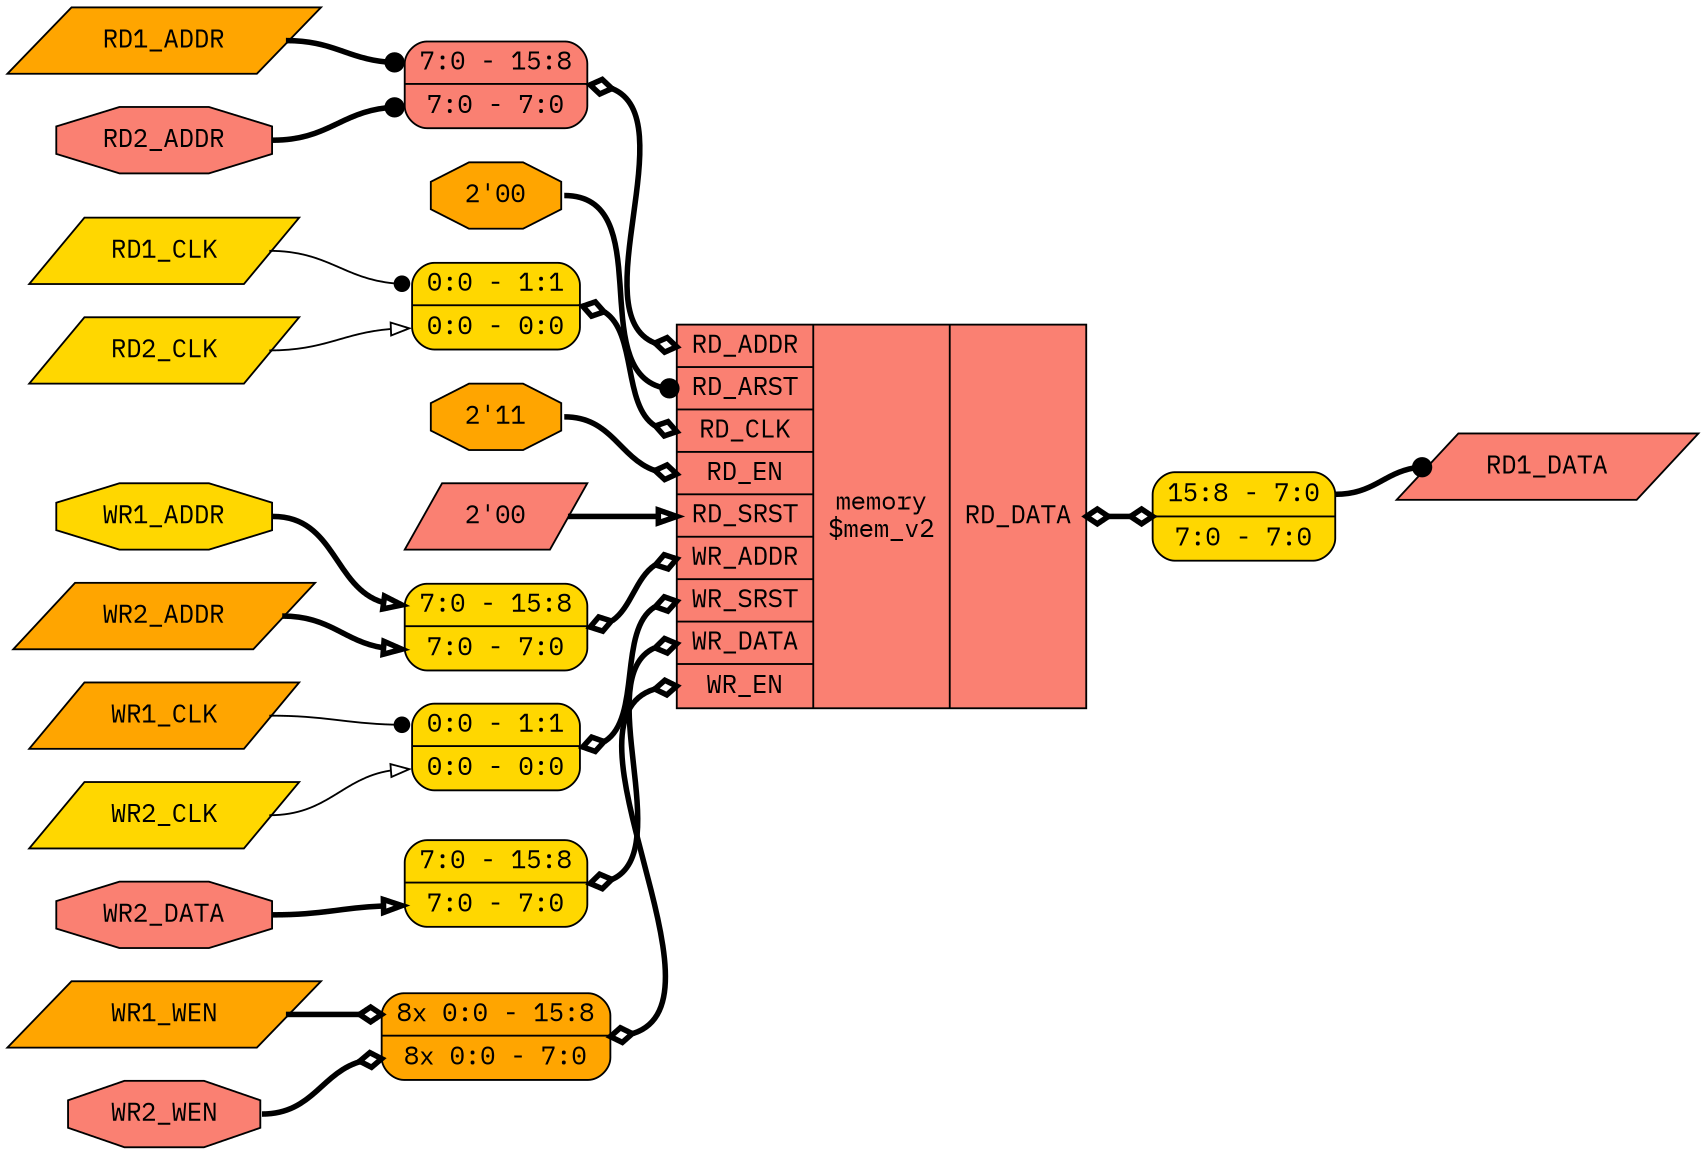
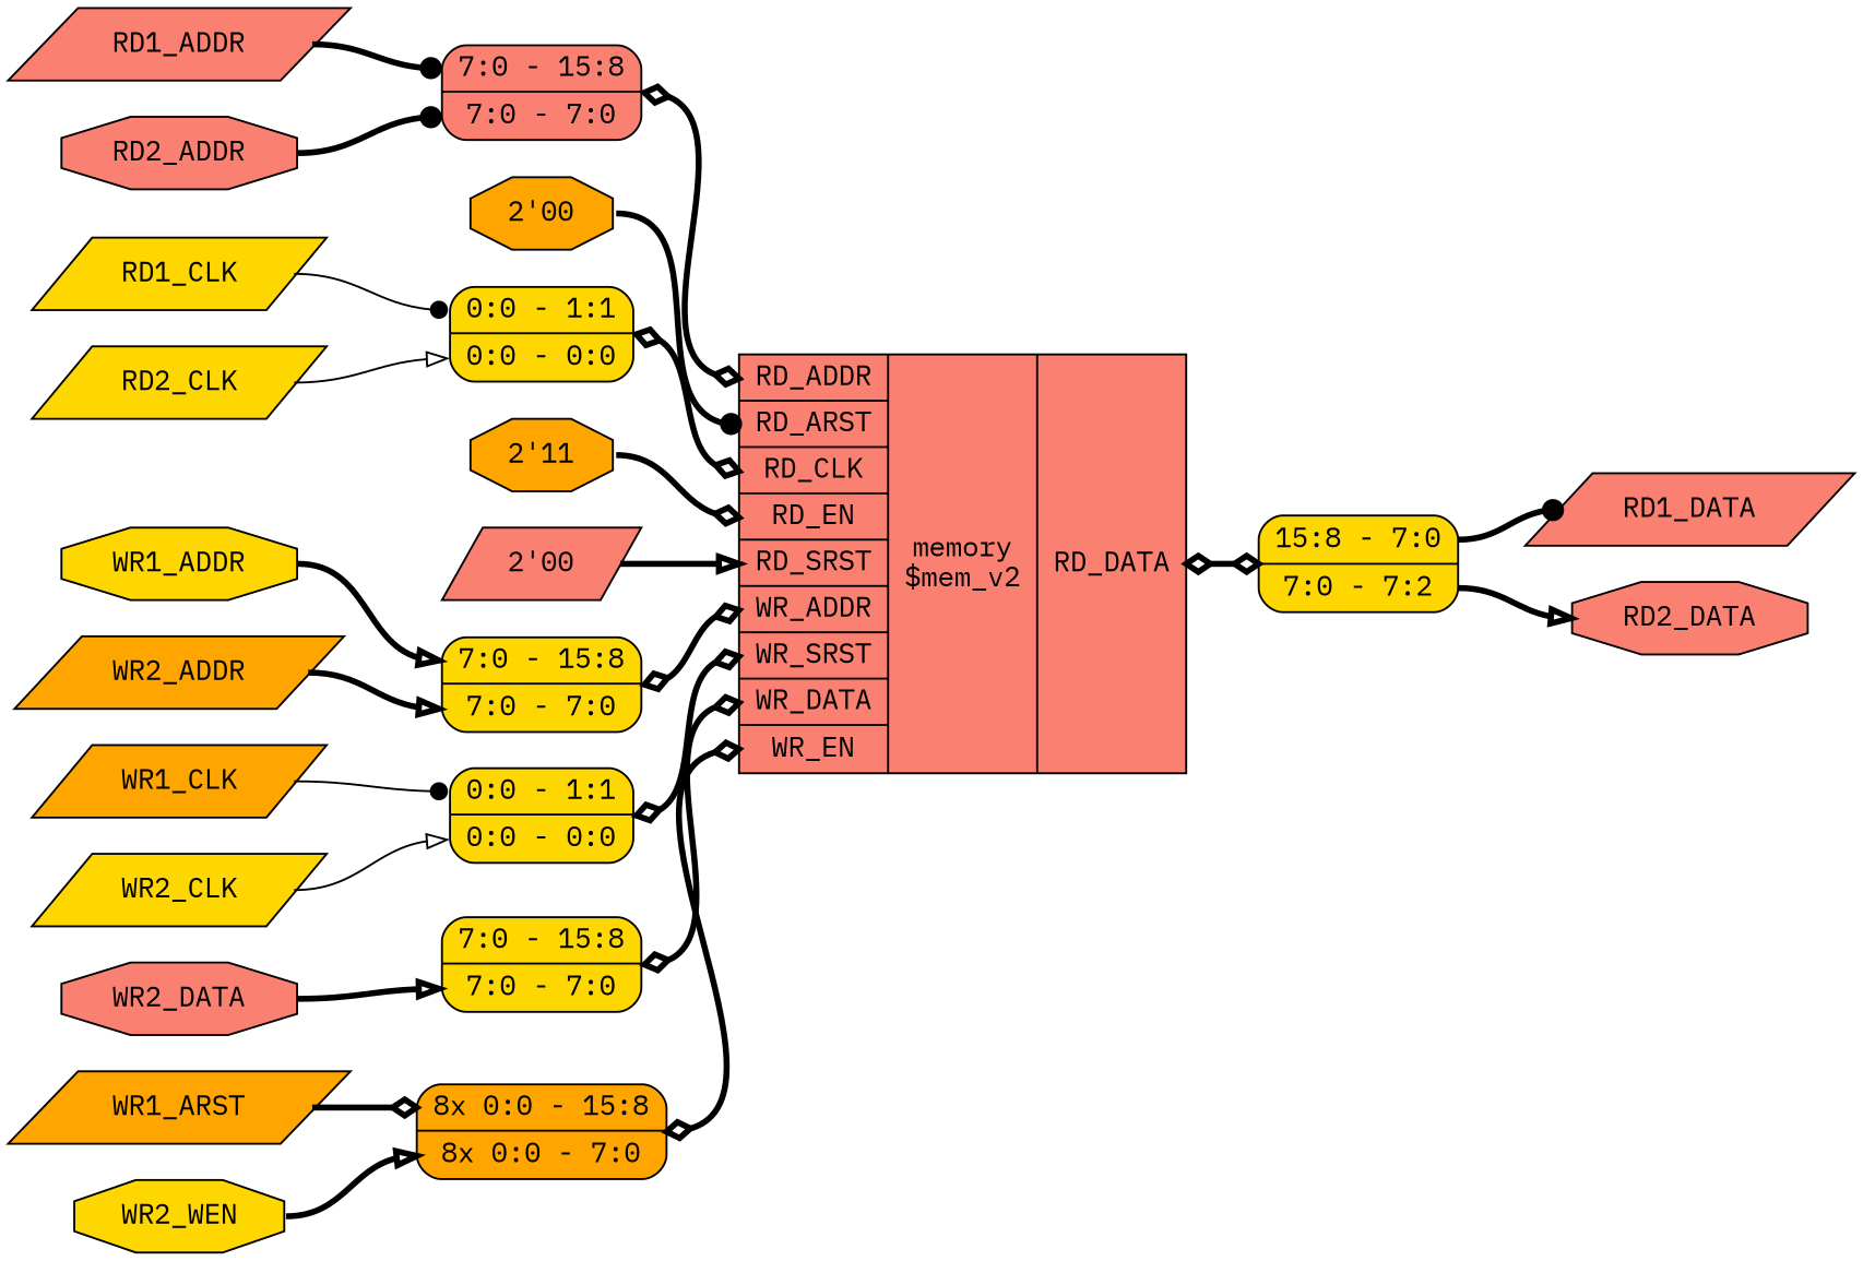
  digraph {
    fontname="IBM Plex Mono"
    rankdir=LR
    remincross=true
    node [color=black fillcolor=salmon fontcolor=black fontname="IBM Plex Mono" shape=parallelogram style=filled]
    edge [arrowhead=odiamond color=black fontcolor=black fontname="IBM Plex Mono" headport="s0:w" style="setlinewidth(3)" tailport=e]
-   n1 [fillcolor=orange label=RD1_ADDR]
+   n1 [label=RD1_ADDR]
    n2 [label="<s1> 7:0 - 15:8 |<s0> 7:0 - 7:0 " shape=record style="rounded,filled"]
    n3 [label="{{<p15> RD_ADDR|<p16> RD_ARST|<p17> RD_CLK|<p18> RD_EN|<p19> RD_SRST|<p20> WR_ADDR|<p21> WR_SRST|<p22> WR_DATA|<p23> WR_EN}|memory\n$mem_v2|{<p24> RD_DATA}}" shape=record color="" fontcolor=""]
    n4 [fillcolor=gold label=RD1_CLK]
    n5 [fillcolor=gold label="<s1> 0:0 - 1:1 |<s0> 0:0 - 0:0 " shape=record style="rounded,filled"]
    n6 [label=RD1_DATA]
    n7 [label=RD2_ADDR shape=octagon]
    n8 [fillcolor=gold label=RD2_CLK]
+   n9 [label=RD2_DATA shape=octagon]
    n10 [fillcolor=gold label=WR1_ADDR shape=octagon]
    n11 [fillcolor=gold label="<s1> 7:0 - 15:8 |<s0> 7:0 - 7:0 " shape=record style="rounded,filled"]
    n12 [fillcolor=orange label=WR1_CLK]
    n13 [fillcolor=gold label="<s1> 0:0 - 1:1 |<s0> 0:0 - 0:0 " shape=record style="rounded,filled"]
    n14 [fillcolor=gold label="<s1> 7:0 - 15:8 |<s0> 7:0 - 7:0 " shape=record style="rounded,filled"]
-   n15 [fillcolor=orange label=WR1_WEN]
+   n15 [fillcolor=orange label=WR1_ARST]
    n16 [fillcolor=orange label="<s15> 8x 0:0 - 15:8 |<s7> 8x 0:0 - 7:0 " shape=record style="rounded,filled"]
    n17 [fillcolor=orange label=WR2_ADDR]
    n18 [fillcolor=gold label=WR2_CLK]
    n19 [label=WR2_DATA shape=octagon]
-   n20 [label=WR2_WEN shape=octagon]
+   n20 [fillcolor=gold label=WR2_WEN shape=octagon]
    n21 [fillcolor=orange label="2'00" shape=octagon color="" fontcolor=""]
-   n22 [fillcolor=gold label="<s1> 15:8 - 7:0 |<s0> 7:0 - 7:0 " shape=record style="rounded,filled"]
+   n22 [fillcolor=gold label="<s1> 15:8 - 7:0 |<s0> 7:0 - 7:2 " shape=record style="rounded,filled"]
    n23 [fillcolor=orange label="2'11" shape=octagon color="" fontcolor=""]
    n24 [label="2'00" color="" fontcolor=""]
    n1 -> n2 [arrowhead=dot headport="s1:w"]
    n2 -> n3 [arrowtail=odiamond dir=both headport="p15:w"]
    n3 -> n22 [arrowtail=odiamond dir=both headport=w tailport="p24:e"]
    n4 -> n5 [arrowhead=dot headport="s1:w" style=""]
    n5 -> n3 [arrowtail=odiamond dir=both headport="p17:w"]
    n7 -> n2 [arrowhead=dot]
    n8 -> n5 [arrowhead=onormal style=""]
    n10 -> n11 [arrowhead=onormal headport="s1:w"]
    n11 -> n3 [arrowtail=odiamond dir=both headport="p20:w"]
    n12 -> n13 [arrowhead=dot headport="s1:w" style=""]
    n13 -> n3 [arrowtail=odiamond dir=both headport="p21:w"]
    n14 -> n3 [arrowtail=odiamond dir=both headport="p22:w"]
    n15 -> n16 [headport="s15:w"]
    n16 -> n3 [arrowtail=odiamond dir=both headport="p23:w"]
    n17 -> n11 [arrowhead=onormal]
    n18 -> n13 [arrowhead=onormal style=""]
    n19 -> n14 [arrowhead=onormal]
-   n20 -> n16 [headport="s7:w"]
+   n20 -> n16 [arrowhead=onormal headport="s7:w"]
    n21 -> n3 [arrowhead=dot headport="p16:w"]
    n22 -> n6 [arrowhead=dot headport=w tailport="s1:e"]
+   n22 -> n9 [arrowhead=onormal headport=w tailport="s0:e"]
    n23 -> n3 [headport="p18:w"]
    n24 -> n3 [arrowhead=onormal headport="p19:w"]
  }
